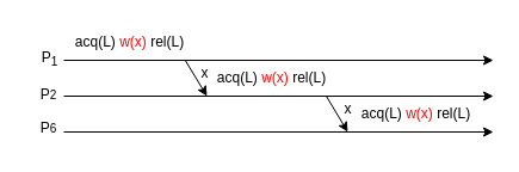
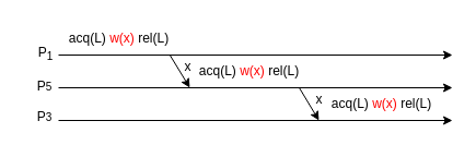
  <mxCell id="0" />
  <mxCell id="1" parent="0" />
  <mxCell id="2" value="&lt;span style=&quot;color: rgba(0, 0, 0, 0); font-family: monospace; font-size: 0px; text-align: start;&quot;&gt;%3CmxGraphModel%3E%3Croot%3E%3CmxCell%20id%3D%220%22%2F%3E%3CmxCell%20id%3D%221%22%20parent%3D%220%22%2F%3E%3CmxCell%20id%3D%222%22%20value%3D%22%22%20style%3D%22endArrow%3Dclassic%3Bhtml%3D1%3Brounded%3D0%3B%22%20edge%3D%221%22%20parent%3D%221%22%3E%3CmxGeometry%20width%3D%2250%22%20height%3D%2250%22%20relative%3D%221%22%20as%3D%22geometry%22%3E%3CmxPoint%20x%3D%22240%22%20y%3D%22188%22%20as%3D%22sourcePoint%22%2F%3E%3CmxPoint%20x%3D%22620%22%20y%3D%22190%22%20as%3D%22targetPoint%22%2F%3E%3C%2FmxGeometry%3E%3C%2FmxCell%3E%3C%2Froot%3E%3C%2FmxGraphModel%3E&lt;/span&gt;" style="text;html=1;align=center;verticalAlign=middle;resizable=0;points=[];autosize=1;strokeColor=none;fillColor=none;" parent="1" vertex="1"><mxGeometry x="43" y="58" width="20" height="30" as="geometry" /></mxCell>
  <mxCell id="3" value="" style="endArrow=classic;html=1;rounded=0;" parent="1" edge="1"><mxGeometry width="50" height="50" relative="1" as="geometry"><mxPoint x="53" y="50" as="sourcePoint" /><mxPoint x="413" y="50" as="targetPoint" /></mxGeometry></mxCell>
  <mxCell id="4" value="" style="endArrow=classic;html=1;rounded=0;" edge="1" parent="1"><mxGeometry width="50" height="50" relative="1" as="geometry"><mxPoint x="53" y="80" as="sourcePoint" /><mxPoint x="413" y="80" as="targetPoint" /></mxGeometry></mxCell>
  <mxCell id="5" value="" style="endArrow=classic;html=1;rounded=0;" edge="1" parent="1"><mxGeometry width="50" height="50" relative="1" as="geometry"><mxPoint x="53" y="110" as="sourcePoint" /><mxPoint x="413" y="110" as="targetPoint" /></mxGeometry></mxCell>
  <mxCell id="6" value="P&lt;sub&gt;1&lt;/sub&gt;" style="text;html=1;align=center;verticalAlign=middle;resizable=0;points=[];autosize=1;strokeColor=none;fillColor=none;" vertex="1" parent="1"><mxGeometry x="21" y="34" width="40" height="30" as="geometry" /></mxCell>
- <mxCell id="7" value="P&lt;span style=&quot;font-size: 10px;&quot;&gt;2&lt;/span&gt;" style="text;html=1;align=center;verticalAlign=middle;resizable=0;points=[];autosize=1;strokeColor=none;fillColor=none;" vertex="1" parent="1"><mxGeometry x="20" y="64" width="40" height="30" as="geometry" /></mxCell>
- <mxCell id="8" value="P&lt;span style=&quot;font-size: 10px;&quot;&gt;6&lt;/span&gt;" style="text;html=1;align=center;verticalAlign=middle;resizable=0;points=[];autosize=1;strokeColor=none;fillColor=none;" vertex="1" parent="1"><mxGeometry x="20" y="92" width="40" height="30" as="geometry" /></mxCell>
+ <mxCell id="7" value="P&lt;span style=&quot;font-size: 10px;&quot;&gt;5&lt;/span&gt;" style="text;html=1;align=center;verticalAlign=middle;resizable=0;points=[];autosize=1;strokeColor=none;fillColor=none;" vertex="1" parent="1"><mxGeometry x="20" y="64" width="40" height="30" as="geometry" /></mxCell>
+ <mxCell id="8" value="P&lt;span style=&quot;font-size: 10px;&quot;&gt;3&lt;/span&gt;" style="text;html=1;align=center;verticalAlign=middle;resizable=0;points=[];autosize=1;strokeColor=none;fillColor=none;" vertex="1" parent="1"><mxGeometry x="20" y="92" width="40" height="30" as="geometry" /></mxCell>
  <mxCell id="9" value="acq(L) &lt;font style=&quot;color: rgb(255, 0, 0);&quot;&gt;w(x)&lt;/font&gt; rel(L)" style="text;html=1;align=center;verticalAlign=middle;resizable=0;points=[];autosize=1;strokeColor=none;fillColor=none;" vertex="1" parent="1"><mxGeometry x="53" y="20" width="110" height="30" as="geometry" /></mxCell>
  <mxCell id="10" value="" style="endArrow=classic;html=1;rounded=0;exitX=0.925;exitY=0.999;exitDx=0;exitDy=0;exitPerimeter=0;" edge="1" parent="1" source="9"><mxGeometry width="50" height="50" relative="1" as="geometry"><mxPoint x="183" y="190" as="sourcePoint" /><mxPoint x="173" y="80" as="targetPoint" /></mxGeometry></mxCell>
  <mxCell id="11" value="x" style="text;html=1;align=center;verticalAlign=middle;resizable=0;points=[];autosize=1;strokeColor=none;fillColor=none;" vertex="1" parent="1"><mxGeometry x="156" y="46" width="30" height="30" as="geometry" /></mxCell>
  <mxCell id="12" value="acq(L) &lt;font style=&quot;color: rgb(255, 0, 0);&quot;&gt;w(x)&lt;/font&gt; rel(L)" style="text;html=1;align=center;verticalAlign=middle;resizable=0;points=[];autosize=1;strokeColor=none;fillColor=none;" vertex="1" parent="1"><mxGeometry x="172" y="50" width="110" height="30" as="geometry" /></mxCell>
  <mxCell id="13" value="" style="endArrow=classic;html=1;rounded=0;exitX=0.925;exitY=0.999;exitDx=0;exitDy=0;exitPerimeter=0;" edge="1" parent="1"><mxGeometry width="50" height="50" relative="1" as="geometry"><mxPoint x="273" y="80" as="sourcePoint" /><mxPoint x="291" y="110" as="targetPoint" /></mxGeometry></mxCell>
  <mxCell id="14" value="x" style="text;html=1;align=center;verticalAlign=middle;resizable=0;points=[];autosize=1;strokeColor=none;fillColor=none;" vertex="1" parent="1"><mxGeometry x="276" y="76" width="30" height="30" as="geometry" /></mxCell>
  <mxCell id="15" value="acq(L) &lt;font style=&quot;color: rgb(255, 0, 0);&quot;&gt;w(x)&lt;/font&gt; rel(L)" style="text;html=1;align=center;verticalAlign=middle;resizable=0;points=[];autosize=1;strokeColor=none;fillColor=none;" vertex="1" parent="1"><mxGeometry x="293" y="80" width="110" height="30" as="geometry" /></mxCell>
